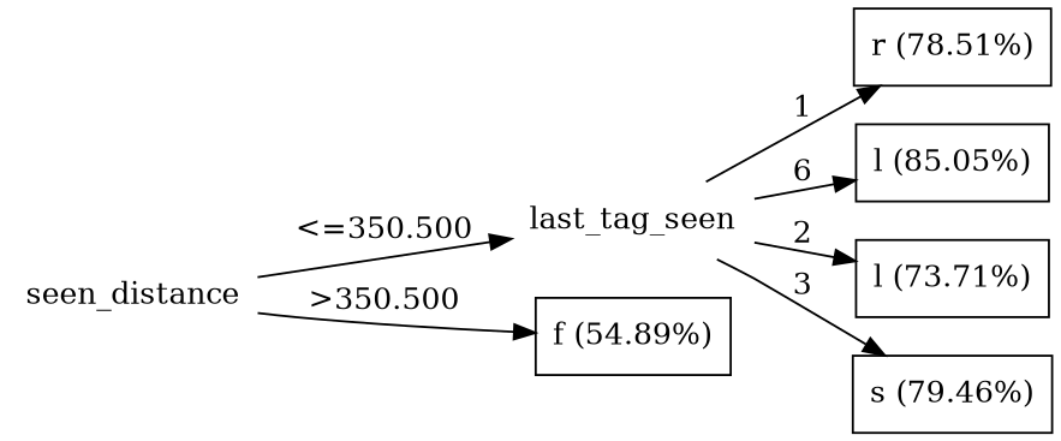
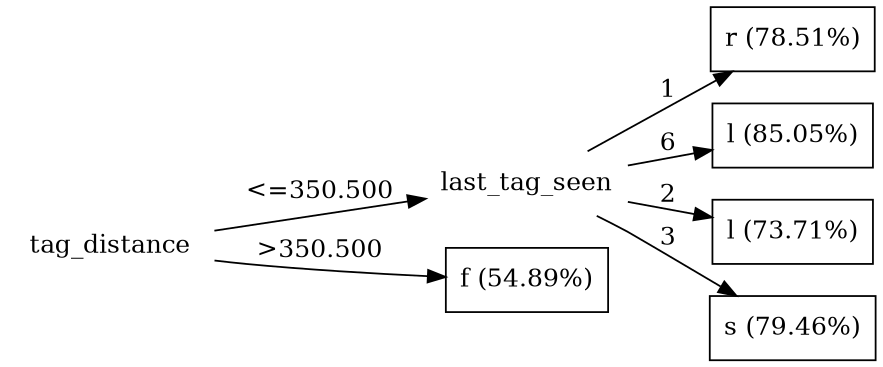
  digraph {
    rankdir=LR
    node [shape=box]
-   n1 [label=seen_distance shape=plaintext]
+   n1 [label=tag_distance shape=plaintext]
    n2 [label=last_tag_seen shape=plaintext]
    n3 [label="f (54.89%)"]
    n4 [label="r (78.51%)"]
    n5 [label="l (85.05%)"]
    n6 [label="l (73.71%)"]
    n7 [label="s (79.46%)"]
    n1 -> n2 [label="<=350.500"]
    n1 -> n3 [label=">350.500"]
    n2 -> n4 [label=1]
    n2 -> n5 [label=6]
    n2 -> n6 [label=2]
    n2 -> n7 [label=3]
  }
